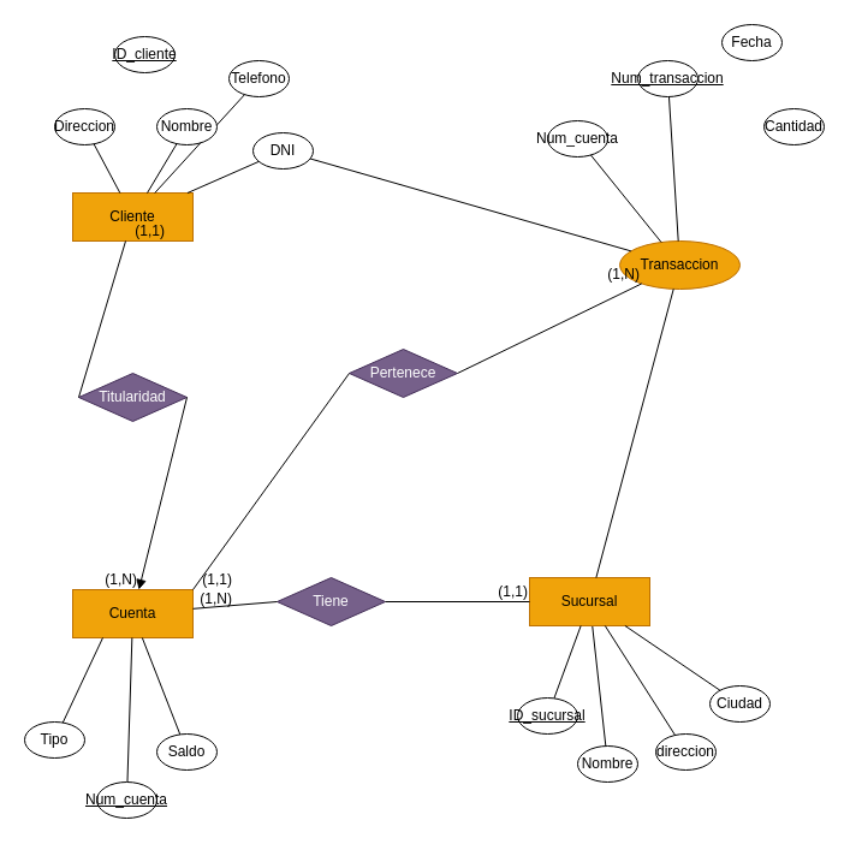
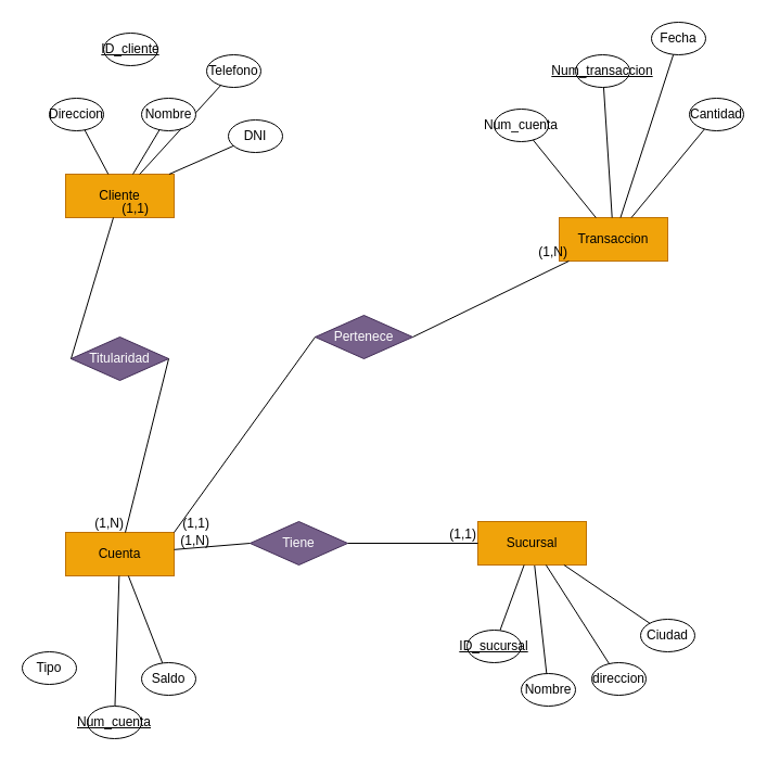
  <mxCell id="0" />
  <mxCell id="1" parent="0" />
  <mxCell id="2" value="Cliente" style="whiteSpace=wrap;html=1;align=center;fillColor=#f0a30a;strokeColor=#BD7000;fontColor=#000000;" vertex="1" parent="1"><mxGeometry x="60" y="160" width="100" height="40" as="geometry" /></mxCell>
  <mxCell id="3" value="Cuenta" style="whiteSpace=wrap;html=1;align=center;fillColor=#f0a30a;strokeColor=#BD7000;fontColor=#000000;" vertex="1" parent="1"><mxGeometry x="60" y="490" width="100" height="40" as="geometry" /></mxCell>
  <mxCell id="4" value="&lt;u&gt;ID_cliente&lt;/u&gt;" style="ellipse;whiteSpace=wrap;html=1;align=center;" vertex="1" parent="1"><mxGeometry x="95" y="30" width="50" height="30" as="geometry" /></mxCell>
  <mxCell id="5" value="" style="endArrow=none;html=1;rounded=0;" edge="1" target="6" parent="1" source="3"><mxGeometry relative="1" as="geometry"><mxPoint x="60" y="615" as="sourcePoint" /><mxPoint x="120" y="615" as="targetPoint" /></mxGeometry></mxCell>
  <mxCell id="6" value="&lt;u&gt;Num_cuenta&lt;/u&gt;" style="ellipse;whiteSpace=wrap;html=1;align=center;" vertex="1" parent="1"><mxGeometry x="80" y="650" width="50" height="30" as="geometry" /></mxCell>
  <mxCell id="7" value="" style="endArrow=none;html=1;rounded=0;" edge="1" target="8" parent="1" source="2"><mxGeometry relative="1" as="geometry"><mxPoint x="200" y="375" as="sourcePoint" /><mxPoint x="260" y="375" as="targetPoint" /></mxGeometry></mxCell>
  <mxCell id="8" value="Telefono" style="ellipse;whiteSpace=wrap;html=1;align=center;" vertex="1" parent="1"><mxGeometry x="190" y="50" width="50" height="30" as="geometry" /></mxCell>
  <mxCell id="9" value="" style="endArrow=none;html=1;rounded=0;" edge="1" target="10" parent="1" source="2"><mxGeometry relative="1" as="geometry"><mxPoint x="200" y="375" as="sourcePoint" /><mxPoint x="260" y="375" as="targetPoint" /></mxGeometry></mxCell>
  <mxCell id="10" value="Direccion" style="ellipse;whiteSpace=wrap;html=1;align=center;" vertex="1" parent="1"><mxGeometry x="45" y="90" width="50" height="30" as="geometry" /></mxCell>
  <mxCell id="11" value="" style="endArrow=none;html=1;rounded=0;" edge="1" target="12" parent="1" source="2"><mxGeometry relative="1" as="geometry"><mxPoint x="200" y="375" as="sourcePoint" /><mxPoint x="260" y="375" as="targetPoint" /></mxGeometry></mxCell>
  <mxCell id="12" value="Nombre" style="ellipse;whiteSpace=wrap;html=1;align=center;" vertex="1" parent="1"><mxGeometry x="130" y="90" width="50" height="30" as="geometry" /></mxCell>
  <mxCell id="13" value="" style="endArrow=none;html=1;rounded=0;" edge="1" target="14" parent="1" source="2"><mxGeometry relative="1" as="geometry"><mxPoint x="200" y="375" as="sourcePoint" /><mxPoint x="260" y="375" as="targetPoint" /></mxGeometry></mxCell>
  <mxCell id="14" value="DNI" style="ellipse;whiteSpace=wrap;html=1;align=center;" vertex="1" parent="1"><mxGeometry x="210" y="110" width="50" height="30" as="geometry" /></mxCell>
  <mxCell id="15" value="" style="endArrow=none;html=1;rounded=0;" edge="1" target="16" parent="1" source="21"><mxGeometry relative="1" as="geometry"><mxPoint x="360" y="355" as="sourcePoint" /><mxPoint x="420" y="355" as="targetPoint" /></mxGeometry></mxCell>
  <mxCell id="16" value="Nombre" style="ellipse;whiteSpace=wrap;html=1;align=center;" vertex="1" parent="1"><mxGeometry x="480" y="620" width="50" height="30" as="geometry" /></mxCell>
- <mxCell id="17" value="" style="endArrow=none;html=1;rounded=0;exitX=0.25;exitY=1;exitDx=0;exitDy=0;" edge="1" target="18" parent="1" source="3"><mxGeometry relative="1" as="geometry"><mxPoint x="200" y="375" as="sourcePoint" /><mxPoint x="260" y="375" as="targetPoint" /></mxGeometry></mxCell>
  <mxCell id="18" value="Tipo" style="ellipse;whiteSpace=wrap;html=1;align=center;" vertex="1" parent="1"><mxGeometry x="20" y="600" width="50" height="30" as="geometry" /></mxCell>
  <mxCell id="19" value="" style="endArrow=none;html=1;rounded=0;" edge="1" target="20" parent="1" source="3"><mxGeometry relative="1" as="geometry"><mxPoint x="200" y="375" as="sourcePoint" /><mxPoint x="260" y="375" as="targetPoint" /></mxGeometry></mxCell>
  <mxCell id="20" value="Saldo" style="ellipse;whiteSpace=wrap;html=1;align=center;" vertex="1" parent="1"><mxGeometry x="130" y="610" width="50" height="30" as="geometry" /></mxCell>
  <mxCell id="21" value="Sucursal" style="whiteSpace=wrap;html=1;align=center;fillColor=#f0a30a;strokeColor=#BD7000;fontColor=#000000;" vertex="1" parent="1"><mxGeometry x="440" y="480" width="100" height="40" as="geometry" /></mxCell>
  <mxCell id="22" value="" style="endArrow=none;html=1;rounded=0;" edge="1" target="23" parent="1" source="21"><mxGeometry relative="1" as="geometry"><mxPoint x="395" y="595" as="sourcePoint" /><mxPoint x="455" y="595" as="targetPoint" /></mxGeometry></mxCell>
  <mxCell id="23" value="&lt;u&gt;ID_sucursal&lt;/u&gt;" style="ellipse;whiteSpace=wrap;html=1;align=center;" vertex="1" parent="1"><mxGeometry x="430" y="580" width="50" height="30" as="geometry" /></mxCell>
  <mxCell id="24" value="" style="endArrow=none;html=1;rounded=0;" edge="1" target="25" parent="1" source="21"><mxGeometry relative="1" as="geometry"><mxPoint x="360" y="355" as="sourcePoint" /><mxPoint x="420" y="355" as="targetPoint" /></mxGeometry></mxCell>
  <mxCell id="25" value="Ciudad" style="ellipse;whiteSpace=wrap;html=1;align=center;" vertex="1" parent="1"><mxGeometry x="590" y="570" width="50" height="30" as="geometry" /></mxCell>
  <mxCell id="26" value="" style="endArrow=none;html=1;rounded=0;" edge="1" target="27" parent="1" source="21"><mxGeometry relative="1" as="geometry"><mxPoint x="550" y="615" as="sourcePoint" /><mxPoint x="610" y="615" as="targetPoint" /></mxGeometry></mxCell>
  <mxCell id="27" value="direccion" style="ellipse;whiteSpace=wrap;html=1;align=center;" vertex="1" parent="1"><mxGeometry x="545" y="610" width="50" height="30" as="geometry" /></mxCell>
- <mxCell id="28" value="Transaccion" style="ellipse;whiteSpace=wrap;html=1;align=center;fillColor=#f0a30a;strokeColor=#BD7000;fontColor=#000000;" vertex="1" parent="1"><mxGeometry x="515" y="200" width="100" height="40" as="geometry" /></mxCell>
+ <mxCell id="28" value="Transaccion" style="whiteSpace=wrap;html=1;align=center;fillColor=#f0a30a;strokeColor=#BD7000;fontColor=#000000;" vertex="1" parent="1"><mxGeometry x="515" y="200" width="100" height="40" as="geometry" /></mxCell>
  <mxCell id="29" value="" style="endArrow=none;html=1;rounded=0;" edge="1" target="30" parent="1" source="28"><mxGeometry relative="1" as="geometry"><mxPoint x="400" y="265" as="sourcePoint" /><mxPoint x="460" y="265" as="targetPoint" /></mxGeometry></mxCell>
  <mxCell id="30" value="&lt;u&gt;Num_transaccion&lt;/u&gt;" style="ellipse;whiteSpace=wrap;html=1;align=center;" vertex="1" parent="1"><mxGeometry x="530" y="50" width="50" height="30" as="geometry" /></mxCell>
- <mxCell id="31" value="" style="endArrow=none;html=1;rounded=0;" edge="1" target="21" parent="1" source="28"><mxGeometry relative="1" as="geometry"><mxPoint x="445" y="355" as="sourcePoint" /><mxPoint x="505" y="355" as="targetPoint" /></mxGeometry></mxCell>
+ <mxCell id="31" value="" style="endArrow=none;html=1;rounded=0;" edge="1" target="32" parent="1" source="28"><mxGeometry relative="1" as="geometry"><mxPoint x="445" y="355" as="sourcePoint" /><mxPoint x="505" y="355" as="targetPoint" /></mxGeometry></mxCell>
  <mxCell id="32" value="Fecha" style="ellipse;whiteSpace=wrap;html=1;align=center;" vertex="1" parent="1"><mxGeometry x="600" y="20" width="50" height="30" as="geometry" /></mxCell>
- <mxCell id="33" value="" style="endArrow=none;html=1;rounded=0;" edge="1" target="14" parent="1" source="28"><mxGeometry relative="1" as="geometry"><mxPoint x="445" y="355" as="sourcePoint" /><mxPoint x="505" y="355" as="targetPoint" /></mxGeometry></mxCell>
+ <mxCell id="33" value="" style="endArrow=none;html=1;rounded=0;" edge="1" target="34" parent="1" source="28"><mxGeometry relative="1" as="geometry"><mxPoint x="445" y="355" as="sourcePoint" /><mxPoint x="505" y="355" as="targetPoint" /></mxGeometry></mxCell>
  <mxCell id="34" value="Cantidad" style="ellipse;whiteSpace=wrap;html=1;align=center;" vertex="1" parent="1"><mxGeometry x="635" y="90" width="50" height="30" as="geometry" /></mxCell>
  <mxCell id="35" value="" style="endArrow=none;html=1;rounded=0;" edge="1" target="36" parent="1" source="28"><mxGeometry relative="1" as="geometry"><mxPoint x="445" y="355" as="sourcePoint" /><mxPoint x="505" y="355" as="targetPoint" /></mxGeometry></mxCell>
  <mxCell id="36" value="Num_cuenta" style="ellipse;whiteSpace=wrap;html=1;align=center;" vertex="1" parent="1"><mxGeometry x="455" y="100" width="50" height="30" as="geometry" /></mxCell>
  <mxCell id="37" value="Titularidad" style="shape=rhombus;perimeter=rhombusPerimeter;whiteSpace=wrap;html=1;align=center;fillColor=#76608a;fontColor=#ffffff;strokeColor=#432D57;" vertex="1" parent="1"><mxGeometry x="65" y="310" width="90" height="40" as="geometry" /></mxCell>
  <mxCell id="38" value="" style="endArrow=none;html=1;rounded=0;exitX=0;exitY=0.5;exitDx=0;exitDy=0;" edge="1" source="37" parent="1" target="2"><mxGeometry relative="1" as="geometry"><mxPoint x="287" y="360" as="sourcePoint" /><mxPoint x="240" y="390" as="targetPoint" /></mxGeometry></mxCell>
  <mxCell id="39" value="(1,1)" style="resizable=0;html=1;whiteSpace=wrap;align=right;verticalAlign=bottom;" connectable="0" vertex="1" parent="38"><mxGeometry x="1" relative="1" as="geometry"><mxPoint x="34" as="offset" /></mxGeometry></mxCell>
- <mxCell id="40" value="" style="endArrow=block;html=1;rounded=0;exitX=1;exitY=0.5;exitDx=0;exitDy=0;" edge="1" source="37" parent="1" target="3"><mxGeometry relative="1" as="geometry"><mxPoint x="287" y="360" as="sourcePoint" /><mxPoint x="460" y="390" as="targetPoint" /></mxGeometry></mxCell>
+ <mxCell id="40" value="" style="endArrow=none;html=1;rounded=0;exitX=1;exitY=0.5;exitDx=0;exitDy=0;" edge="1" source="37" parent="1" target="3"><mxGeometry relative="1" as="geometry"><mxPoint x="287" y="360" as="sourcePoint" /><mxPoint x="460" y="390" as="targetPoint" /></mxGeometry></mxCell>
  <mxCell id="41" value="(1,N)" style="resizable=0;html=1;whiteSpace=wrap;align=right;verticalAlign=bottom;" connectable="0" vertex="1" parent="40"><mxGeometry x="1" relative="1" as="geometry"><mxPoint as="offset" /></mxGeometry></mxCell>
  <mxCell id="42" value="Tiene" style="shape=rhombus;perimeter=rhombusPerimeter;whiteSpace=wrap;html=1;align=center;fillColor=#76608a;fontColor=#ffffff;strokeColor=#432D57;" vertex="1" parent="1"><mxGeometry x="230" y="480" width="90" height="40" as="geometry" /></mxCell>
  <mxCell id="43" value="" style="endArrow=none;html=1;rounded=0;exitX=0;exitY=0.5;exitDx=0;exitDy=0;" edge="1" source="42" parent="1" target="3"><mxGeometry relative="1" as="geometry"><mxPoint x="177" y="280" as="sourcePoint" /><mxPoint x="130" y="310" as="targetPoint" /></mxGeometry></mxCell>
  <mxCell id="44" value="(1,N)" style="resizable=0;html=1;whiteSpace=wrap;align=right;verticalAlign=bottom;" connectable="0" vertex="1" parent="43"><mxGeometry x="1" relative="1" as="geometry"><mxPoint x="34" as="offset" /></mxGeometry></mxCell>
  <mxCell id="45" value="" style="endArrow=none;html=1;rounded=0;exitX=1;exitY=0.5;exitDx=0;exitDy=0;" edge="1" source="42" parent="1" target="21"><mxGeometry relative="1" as="geometry"><mxPoint x="177" y="280" as="sourcePoint" /><mxPoint x="350" y="310" as="targetPoint" /></mxGeometry></mxCell>
  <mxCell id="46" value="(1,1)" style="resizable=0;html=1;whiteSpace=wrap;align=right;verticalAlign=bottom;" connectable="0" vertex="1" parent="45"><mxGeometry x="1" relative="1" as="geometry"><mxPoint as="offset" /></mxGeometry></mxCell>
  <mxCell id="47" value="Pertenece" style="shape=rhombus;perimeter=rhombusPerimeter;whiteSpace=wrap;html=1;align=center;fillColor=#76608a;fontColor=#ffffff;strokeColor=#432D57;" vertex="1" parent="1"><mxGeometry x="290" y="290" width="90" height="40" as="geometry" /></mxCell>
  <mxCell id="48" value="" style="endArrow=none;html=1;rounded=0;exitX=0;exitY=0.5;exitDx=0;exitDy=0;entryX=1;entryY=0;entryDx=0;entryDy=0;" edge="1" source="47" parent="1" target="3"><mxGeometry relative="1" as="geometry"><mxPoint x="267" y="280" as="sourcePoint" /><mxPoint x="220" y="310" as="targetPoint" /></mxGeometry></mxCell>
  <mxCell id="49" value="(1,1)" style="resizable=0;html=1;whiteSpace=wrap;align=right;verticalAlign=bottom;" connectable="0" vertex="1" parent="48"><mxGeometry x="1" relative="1" as="geometry"><mxPoint x="34" as="offset" /></mxGeometry></mxCell>
  <mxCell id="50" value="" style="endArrow=none;html=1;rounded=0;exitX=1;exitY=0.5;exitDx=0;exitDy=0;" edge="1" source="47" parent="1" target="28"><mxGeometry relative="1" as="geometry"><mxPoint x="267" y="280" as="sourcePoint" /><mxPoint x="440" y="310" as="targetPoint" /></mxGeometry></mxCell>
  <mxCell id="51" value="(1,N)" style="resizable=0;html=1;whiteSpace=wrap;align=right;verticalAlign=bottom;" connectable="0" vertex="1" parent="50"><mxGeometry x="1" relative="1" as="geometry"><mxPoint as="offset" /></mxGeometry></mxCell>
